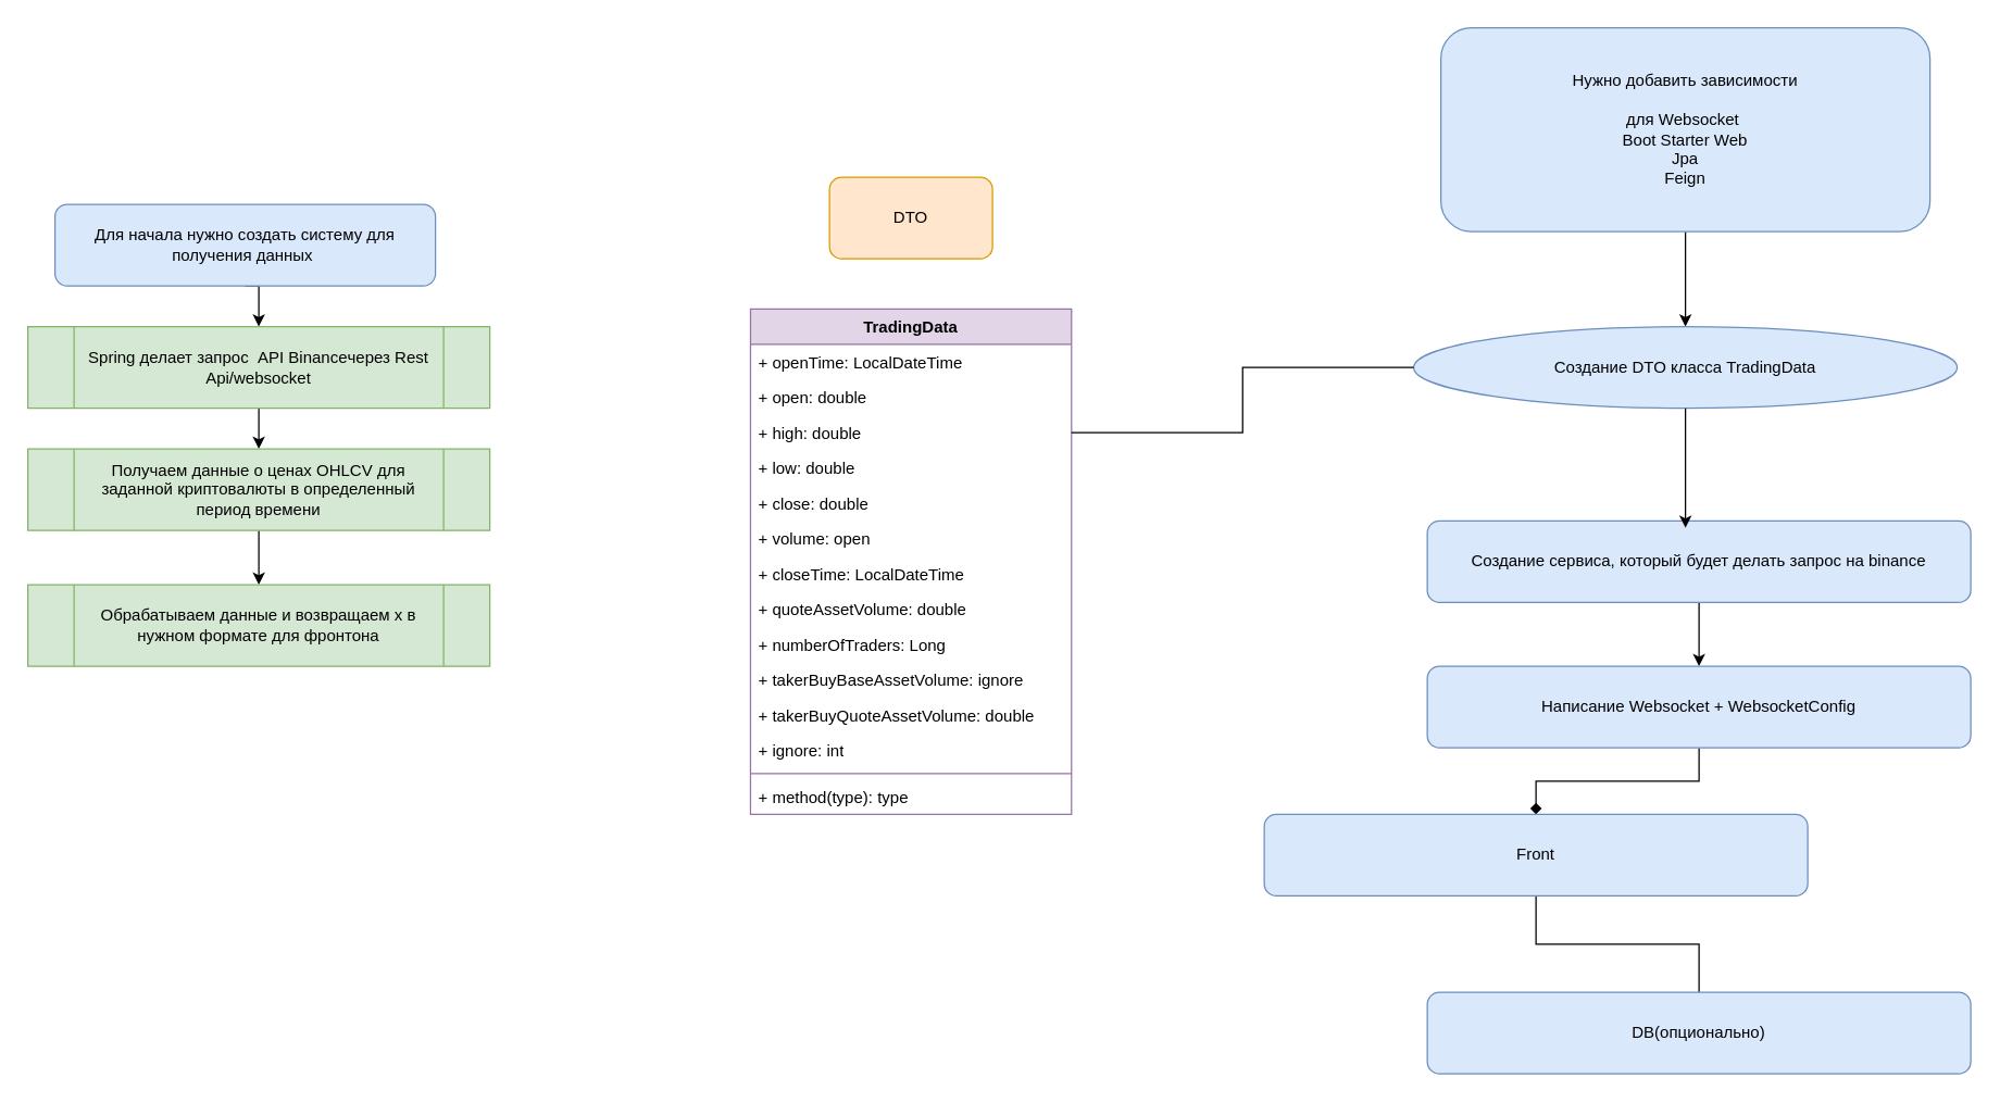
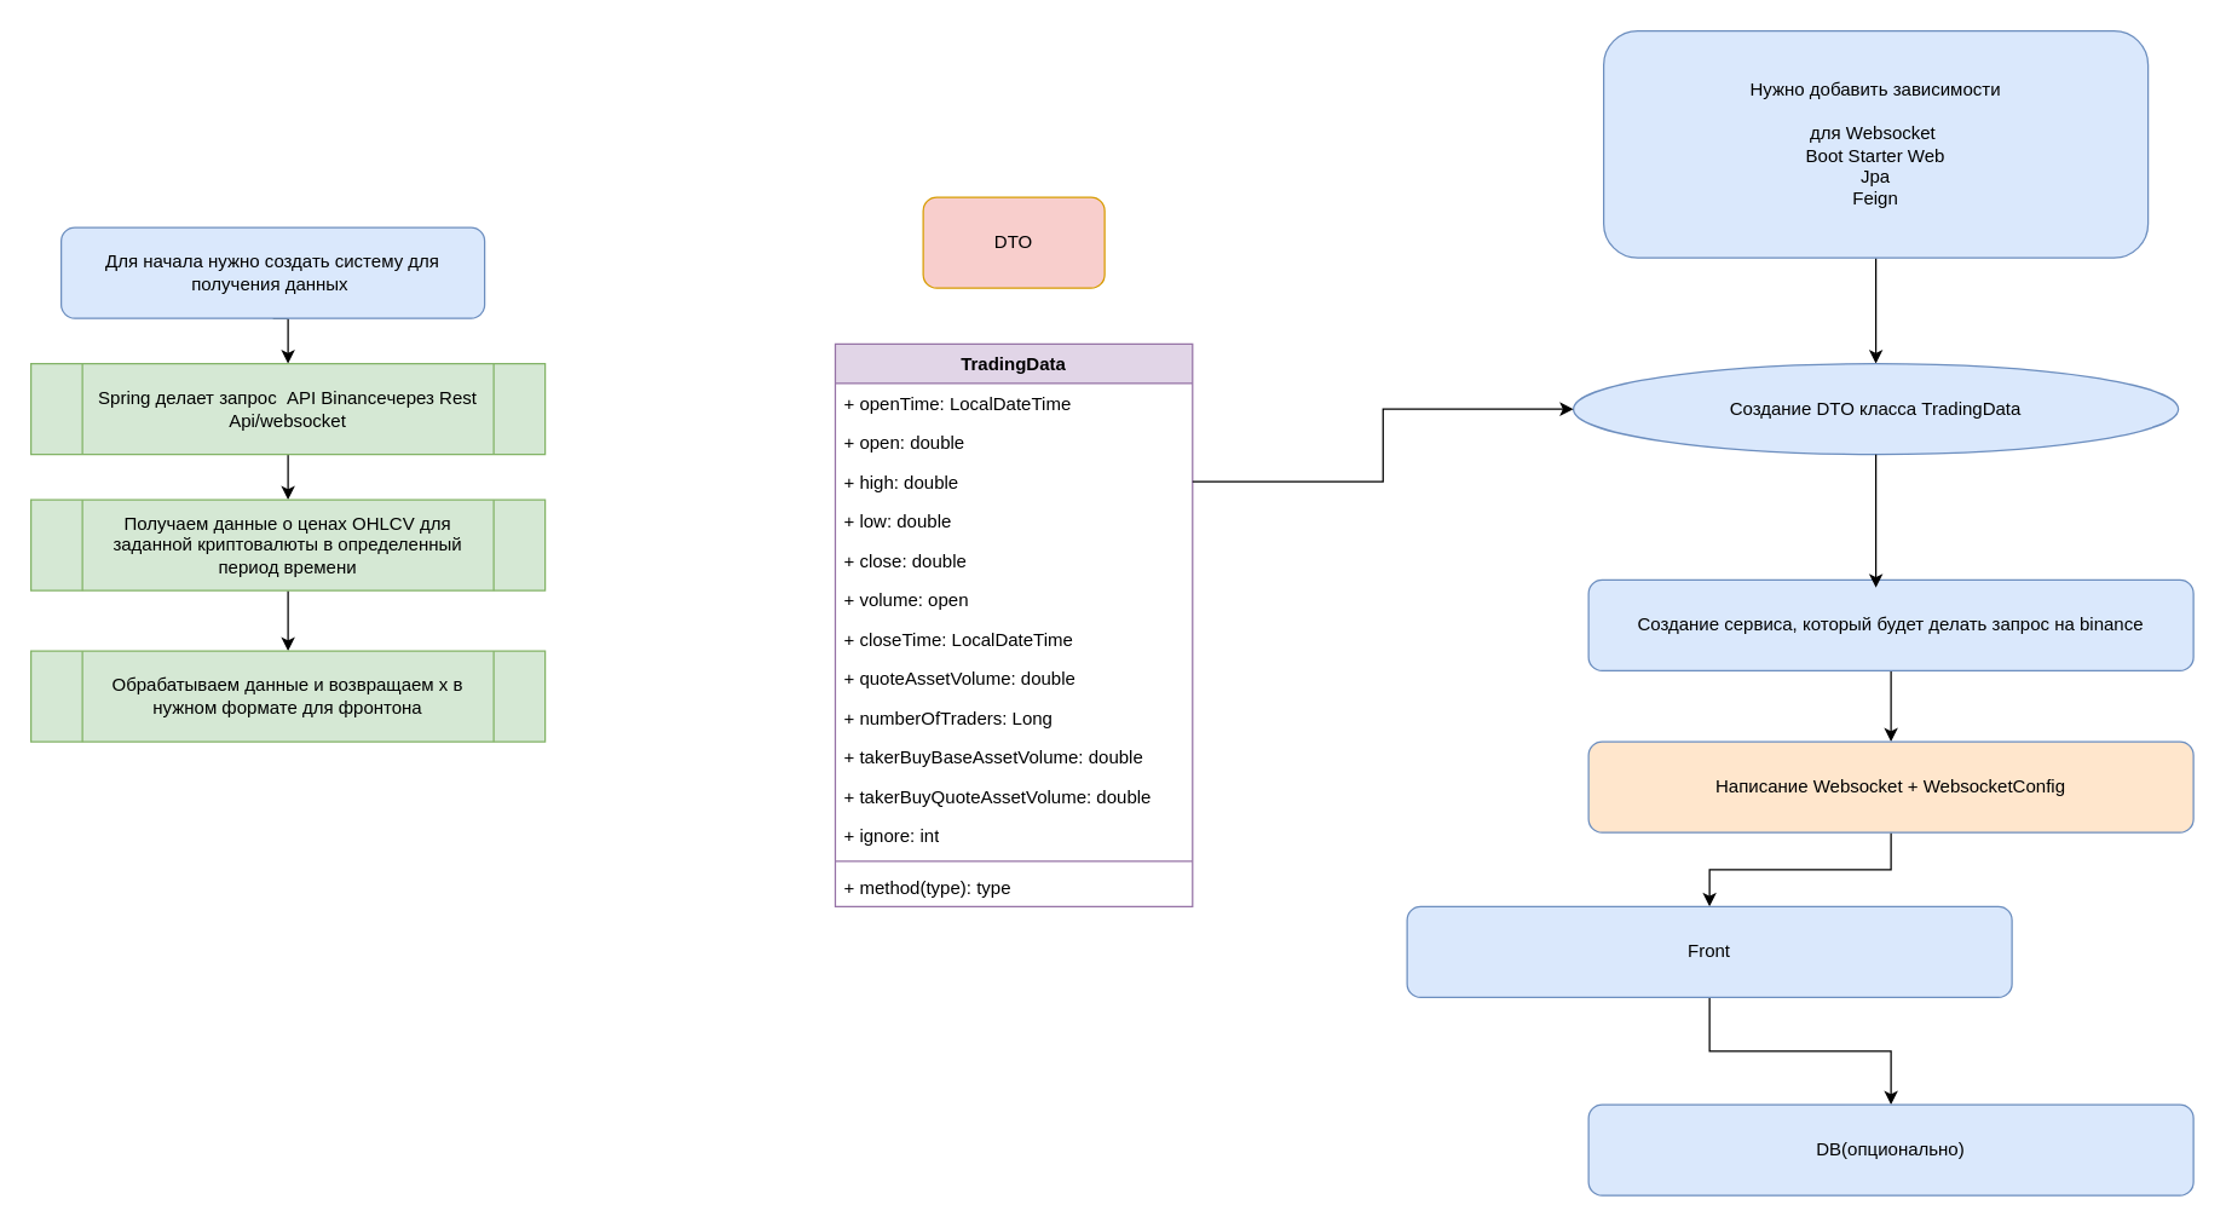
  <mxCell id="0" />
  <mxCell id="1" parent="0" />
  <mxCell id="2" style="edgeStyle=orthogonalEdgeStyle;rounded=0;orthogonalLoop=1;jettySize=auto;html=1;exitX=0.5;exitY=1;exitDx=0;exitDy=0;entryX=0.5;entryY=0;entryDx=0;entryDy=0;" edge="1" parent="1" source="3" target="5"><mxGeometry relative="1" as="geometry"><Array as="points"><mxPoint x="190" y="210" /></Array></mxGeometry></mxCell>
  <mxCell id="3" value="Для начала нужно создать систему для получения данных&amp;nbsp;" style="rounded=1;whiteSpace=wrap;html=1;fillColor=#dae8fc;strokeColor=#6c8ebf;" vertex="1" parent="1"><mxGeometry x="40" y="150" width="280" height="60" as="geometry" /></mxCell>
  <mxCell id="4" style="edgeStyle=orthogonalEdgeStyle;rounded=0;orthogonalLoop=1;jettySize=auto;html=1;exitX=0.5;exitY=1;exitDx=0;exitDy=0;entryX=0.5;entryY=0;entryDx=0;entryDy=0;" edge="1" parent="1" source="5" target="7"><mxGeometry relative="1" as="geometry" /></mxCell>
  <mxCell id="5" value="Spring делает запрос &amp;nbsp;API Binanceчерез Rest Api/websocket" style="shape=process;whiteSpace=wrap;html=1;backgroundOutline=1;fillColor=#d5e8d4;strokeColor=#82b366;" vertex="1" parent="1"><mxGeometry x="20" y="240" width="340" height="60" as="geometry" /></mxCell>
  <mxCell id="6" style="edgeStyle=orthogonalEdgeStyle;rounded=0;orthogonalLoop=1;jettySize=auto;html=1;exitX=0.5;exitY=1;exitDx=0;exitDy=0;entryX=0.5;entryY=0;entryDx=0;entryDy=0;" edge="1" parent="1" source="7" target="8"><mxGeometry relative="1" as="geometry" /></mxCell>
  <mxCell id="7" value="Получаем данные о ценах OHLCV для заданной криптовалюты в определенный период времени" style="shape=process;whiteSpace=wrap;html=1;backgroundOutline=1;fillColor=#d5e8d4;strokeColor=#82b366;" vertex="1" parent="1"><mxGeometry x="20" y="330" width="340" height="60" as="geometry" /></mxCell>
  <mxCell id="8" value="Обрабатываем данные и возвращаем х в нужном формате для фронтона" style="shape=process;whiteSpace=wrap;html=1;backgroundOutline=1;fillColor=#d5e8d4;strokeColor=#82b366;" vertex="1" parent="1"><mxGeometry x="20" y="430" width="340" height="60" as="geometry" /></mxCell>
  <mxCell id="9" value="TradingData" style="swimlane;fontStyle=1;align=center;verticalAlign=top;childLayout=stackLayout;horizontal=1;startSize=26;horizontalStack=0;resizeParent=1;resizeParentMax=0;resizeLast=0;collapsible=1;marginBottom=0;whiteSpace=wrap;html=1;fillColor=#e1d5e7;strokeColor=#9673a6;" vertex="1" parent="1"><mxGeometry x="551.88" y="227" width="236.25" height="372" as="geometry" /></mxCell>
  <mxCell id="10" value="+ openTime: LocalDateTime" style="text;strokeColor=none;fillColor=none;align=left;verticalAlign=top;spacingLeft=4;spacingRight=4;overflow=hidden;rotatable=0;points=[[0,0.5],[1,0.5]];portConstraint=eastwest;whiteSpace=wrap;html=1;" vertex="1" parent="9"><mxGeometry y="26" width="236.25" height="26" as="geometry" /></mxCell>
  <mxCell id="11" value="+ open: double" style="text;strokeColor=none;fillColor=none;align=left;verticalAlign=top;spacingLeft=4;spacingRight=4;overflow=hidden;rotatable=0;points=[[0,0.5],[1,0.5]];portConstraint=eastwest;whiteSpace=wrap;html=1;" vertex="1" parent="9"><mxGeometry y="52" width="236.25" height="26" as="geometry" /></mxCell>
  <mxCell id="12" value="+ high: double" style="text;strokeColor=none;fillColor=none;align=left;verticalAlign=top;spacingLeft=4;spacingRight=4;overflow=hidden;rotatable=0;points=[[0,0.5],[1,0.5]];portConstraint=eastwest;whiteSpace=wrap;html=1;" vertex="1" parent="9"><mxGeometry y="78" width="236.25" height="26" as="geometry" /></mxCell>
  <mxCell id="13" value="+ low: double" style="text;strokeColor=none;fillColor=none;align=left;verticalAlign=top;spacingLeft=4;spacingRight=4;overflow=hidden;rotatable=0;points=[[0,0.5],[1,0.5]];portConstraint=eastwest;whiteSpace=wrap;html=1;" vertex="1" parent="9"><mxGeometry y="104" width="236.25" height="26" as="geometry" /></mxCell>
  <mxCell id="14" value="+ close: double" style="text;strokeColor=none;fillColor=none;align=left;verticalAlign=top;spacingLeft=4;spacingRight=4;overflow=hidden;rotatable=0;points=[[0,0.5],[1,0.5]];portConstraint=eastwest;whiteSpace=wrap;html=1;" vertex="1" parent="9"><mxGeometry y="130" width="236.25" height="26" as="geometry" /></mxCell>
  <mxCell id="15" value="+ volume: open" style="text;strokeColor=none;fillColor=none;align=left;verticalAlign=top;spacingLeft=4;spacingRight=4;overflow=hidden;rotatable=0;points=[[0,0.5],[1,0.5]];portConstraint=eastwest;whiteSpace=wrap;html=1;" vertex="1" parent="9"><mxGeometry y="156" width="236.25" height="26" as="geometry" /></mxCell>
  <mxCell id="16" value="+ closeTime: LocalDateTime" style="text;strokeColor=none;fillColor=none;align=left;verticalAlign=top;spacingLeft=4;spacingRight=4;overflow=hidden;rotatable=0;points=[[0,0.5],[1,0.5]];portConstraint=eastwest;whiteSpace=wrap;html=1;" vertex="1" parent="9"><mxGeometry y="182" width="236.25" height="26" as="geometry" /></mxCell>
  <mxCell id="17" value="+ quoteAssetVolume: double" style="text;strokeColor=none;fillColor=none;align=left;verticalAlign=top;spacingLeft=4;spacingRight=4;overflow=hidden;rotatable=0;points=[[0,0.5],[1,0.5]];portConstraint=eastwest;whiteSpace=wrap;html=1;" vertex="1" parent="9"><mxGeometry y="208" width="236.25" height="26" as="geometry" /></mxCell>
  <mxCell id="18" value="+ numberOfTraders: Long" style="text;strokeColor=none;fillColor=none;align=left;verticalAlign=top;spacingLeft=4;spacingRight=4;overflow=hidden;rotatable=0;points=[[0,0.5],[1,0.5]];portConstraint=eastwest;whiteSpace=wrap;html=1;" vertex="1" parent="9"><mxGeometry y="234" width="236.25" height="26" as="geometry" /></mxCell>
- <mxCell id="19" value="+ takerBuyBaseAssetVolume: ignore" style="text;strokeColor=none;fillColor=none;align=left;verticalAlign=top;spacingLeft=4;spacingRight=4;overflow=hidden;rotatable=0;points=[[0,0.5],[1,0.5]];portConstraint=eastwest;whiteSpace=wrap;html=1;" vertex="1" parent="9"><mxGeometry y="260" width="236.25" height="26" as="geometry" /></mxCell>
+ <mxCell id="19" value="+ takerBuyBaseAssetVolume: double" style="text;strokeColor=none;fillColor=none;align=left;verticalAlign=top;spacingLeft=4;spacingRight=4;overflow=hidden;rotatable=0;points=[[0,0.5],[1,0.5]];portConstraint=eastwest;whiteSpace=wrap;html=1;" vertex="1" parent="9"><mxGeometry y="260" width="236.25" height="26" as="geometry" /></mxCell>
  <mxCell id="20" value="+ takerBuyQuoteAssetVolume: double" style="text;strokeColor=none;fillColor=none;align=left;verticalAlign=top;spacingLeft=4;spacingRight=4;overflow=hidden;rotatable=0;points=[[0,0.5],[1,0.5]];portConstraint=eastwest;whiteSpace=wrap;html=1;" vertex="1" parent="9"><mxGeometry y="286" width="236.25" height="26" as="geometry" /></mxCell>
  <mxCell id="21" value="+ ignore: int" style="text;strokeColor=none;fillColor=none;align=left;verticalAlign=top;spacingLeft=4;spacingRight=4;overflow=hidden;rotatable=0;points=[[0,0.5],[1,0.5]];portConstraint=eastwest;whiteSpace=wrap;html=1;" vertex="1" parent="9"><mxGeometry y="312" width="236.25" height="26" as="geometry" /></mxCell>
  <mxCell id="22" value="" style="line;strokeWidth=1;fillColor=none;align=left;verticalAlign=middle;spacingTop=-1;spacingLeft=3;spacingRight=3;rotatable=0;labelPosition=right;points=[];portConstraint=eastwest;strokeColor=inherit;" vertex="1" parent="9"><mxGeometry y="338" width="236.25" height="8" as="geometry" /></mxCell>
  <mxCell id="23" value="+ method(type): type" style="text;strokeColor=none;fillColor=none;align=left;verticalAlign=top;spacingLeft=4;spacingRight=4;overflow=hidden;rotatable=0;points=[[0,0.5],[1,0.5]];portConstraint=eastwest;whiteSpace=wrap;html=1;" vertex="1" parent="9"><mxGeometry y="346" width="236.25" height="26" as="geometry" /></mxCell>
- <mxCell id="24" value="DTO" style="rounded=1;whiteSpace=wrap;html=1;fillColor=#ffe6cc;strokeColor=#d79b00;" vertex="1" parent="1"><mxGeometry x="610" y="130" width="120" height="60" as="geometry" /></mxCell>
+ <mxCell id="24" value="DTO" style="rounded=1;whiteSpace=wrap;html=1;fillColor=#f8cecc;strokeColor=#d79b00;" vertex="1" parent="1"><mxGeometry x="610" y="130" width="120" height="60" as="geometry" /></mxCell>
  <mxCell id="25" style="edgeStyle=orthogonalEdgeStyle;rounded=0;orthogonalLoop=1;jettySize=auto;html=1;exitX=0.5;exitY=1;exitDx=0;exitDy=0;entryX=0.5;entryY=0;entryDx=0;entryDy=0;" edge="1" parent="1" source="26" target="27"><mxGeometry relative="1" as="geometry" /></mxCell>
  <mxCell id="26" value="Нужно добавить зависимости&lt;div&gt;&lt;br&gt;&lt;/div&gt;&lt;div&gt;для Websocket&amp;nbsp;&lt;/div&gt;&lt;div&gt;Boot Starter Web&lt;/div&gt;&lt;div&gt;Jpa&lt;/div&gt;&lt;div&gt;Feign&lt;/div&gt;" style="rounded=1;whiteSpace=wrap;html=1;fillColor=#dae8fc;strokeColor=#6c8ebf;" vertex="1" parent="1"><mxGeometry x="1060" y="20" width="360" height="150" as="geometry" /></mxCell>
  <mxCell id="27" value="Создание DTO класса TradingData" style="ellipse;whiteSpace=wrap;html=1;fillColor=#dae8fc;strokeColor=#6c8ebf;" vertex="1" parent="1"><mxGeometry x="1040" y="240" width="400" height="60" as="geometry" /></mxCell>
  <mxCell id="28" style="edgeStyle=orthogonalEdgeStyle;rounded=0;orthogonalLoop=1;jettySize=auto;html=1;exitX=0.5;exitY=1;exitDx=0;exitDy=0;entryX=0.5;entryY=0;entryDx=0;entryDy=0;" edge="1" parent="1" source="29" target="31"><mxGeometry relative="1" as="geometry" /></mxCell>
  <mxCell id="29" value="Создание сервиса, который будет делать запрос на binance" style="rounded=1;whiteSpace=wrap;html=1;fillColor=#dae8fc;strokeColor=#6c8ebf;" vertex="1" parent="1"><mxGeometry x="1050" y="383" width="400" height="60" as="geometry" /></mxCell>
- <mxCell id="30" style="edgeStyle=orthogonalEdgeStyle;rounded=0;orthogonalLoop=1;jettySize=auto;html=1;exitX=0.5;exitY=1;exitDx=0;exitDy=0;entryX=0.5;entryY=0;entryDx=0;entryDy=0;endArrow=diamond;" edge="1" parent="1" source="31" target="33"><mxGeometry relative="1" as="geometry" /></mxCell>
- <mxCell id="31" value="Написание Websocket + WebsocketConfig" style="rounded=1;whiteSpace=wrap;html=1;fillColor=#dae8fc;strokeColor=#6c8ebf;" vertex="1" parent="1"><mxGeometry x="1050" y="490" width="400" height="60" as="geometry" /></mxCell>
- <mxCell id="32" style="edgeStyle=orthogonalEdgeStyle;rounded=0;orthogonalLoop=1;jettySize=auto;html=1;exitX=0.5;exitY=1;exitDx=0;exitDy=0;entryX=0.5;entryY=0;entryDx=0;entryDy=0;endArrow=none;" edge="1" parent="1" source="33" target="34"><mxGeometry relative="1" as="geometry" /></mxCell>
+ <mxCell id="30" style="edgeStyle=orthogonalEdgeStyle;rounded=0;orthogonalLoop=1;jettySize=auto;html=1;exitX=0.5;exitY=1;exitDx=0;exitDy=0;entryX=0.5;entryY=0;entryDx=0;entryDy=0;" edge="1" parent="1" source="31" target="33"><mxGeometry relative="1" as="geometry" /></mxCell>
+ <mxCell id="31" value="Написание Websocket + WebsocketConfig" style="rounded=1;whiteSpace=wrap;html=1;fillColor=#ffe6cc;strokeColor=#6c8ebf;" vertex="1" parent="1"><mxGeometry x="1050" y="490" width="400" height="60" as="geometry" /></mxCell>
+ <mxCell id="32" style="edgeStyle=orthogonalEdgeStyle;rounded=0;orthogonalLoop=1;jettySize=auto;html=1;exitX=0.5;exitY=1;exitDx=0;exitDy=0;entryX=0.5;entryY=0;entryDx=0;entryDy=0;" edge="1" parent="1" source="33" target="34"><mxGeometry relative="1" as="geometry" /></mxCell>
  <mxCell id="33" value="Front" style="rounded=1;whiteSpace=wrap;html=1;fillColor=#dae8fc;strokeColor=#6c8ebf;" vertex="1" parent="1"><mxGeometry x="930" y="599" width="400" height="60" as="geometry" /></mxCell>
  <mxCell id="34" value="DB(опционально)" style="rounded=1;whiteSpace=wrap;html=1;fillColor=#dae8fc;strokeColor=#6c8ebf;" vertex="1" parent="1"><mxGeometry x="1050" y="730" width="400" height="60" as="geometry" /></mxCell>
  <mxCell id="35" style="edgeStyle=orthogonalEdgeStyle;rounded=0;orthogonalLoop=1;jettySize=auto;html=1;exitX=0.5;exitY=1;exitDx=0;exitDy=0;entryX=0.475;entryY=0.084;entryDx=0;entryDy=0;entryPerimeter=0;" edge="1" parent="1" source="27" target="29"><mxGeometry relative="1" as="geometry" /></mxCell>
- <mxCell id="36" style="edgeStyle=orthogonalEdgeStyle;rounded=0;orthogonalLoop=1;jettySize=auto;html=1;exitX=1;exitY=0.5;exitDx=0;exitDy=0;entryX=0;entryY=0.5;entryDx=0;entryDy=0;endArrow=none;" edge="1" parent="1" source="12" target="27"><mxGeometry relative="1" as="geometry" /></mxCell>
+ <mxCell id="36" style="edgeStyle=orthogonalEdgeStyle;rounded=0;orthogonalLoop=1;jettySize=auto;html=1;exitX=1;exitY=0.5;exitDx=0;exitDy=0;entryX=0;entryY=0.5;entryDx=0;entryDy=0;" edge="1" parent="1" source="12" target="27"><mxGeometry relative="1" as="geometry" /></mxCell>
